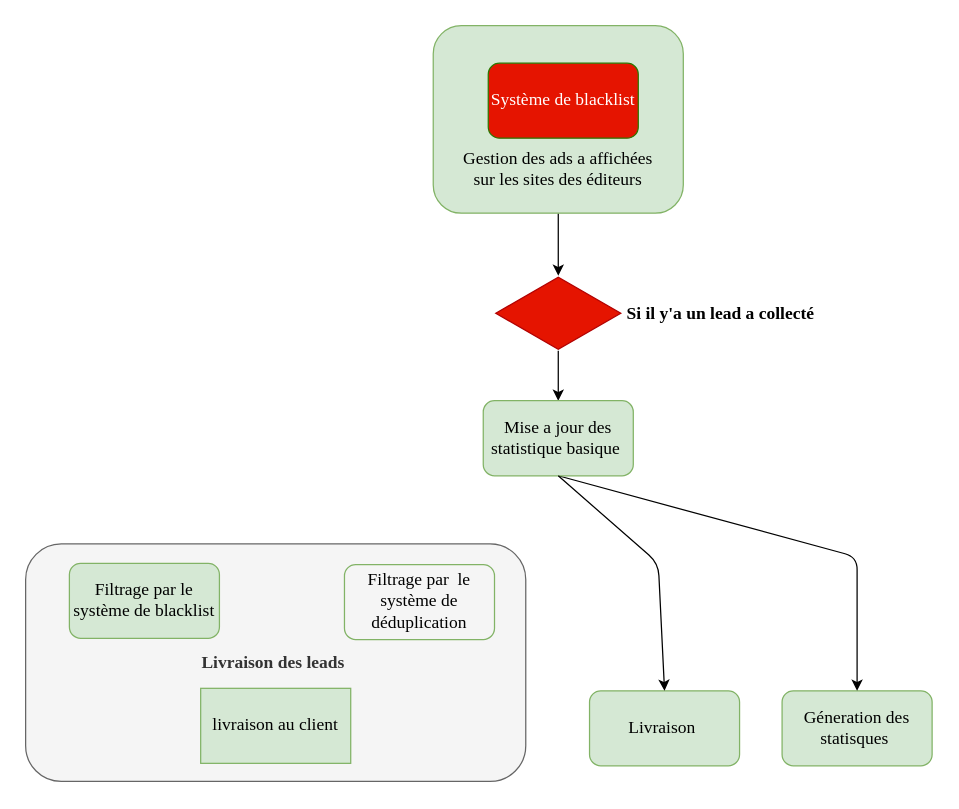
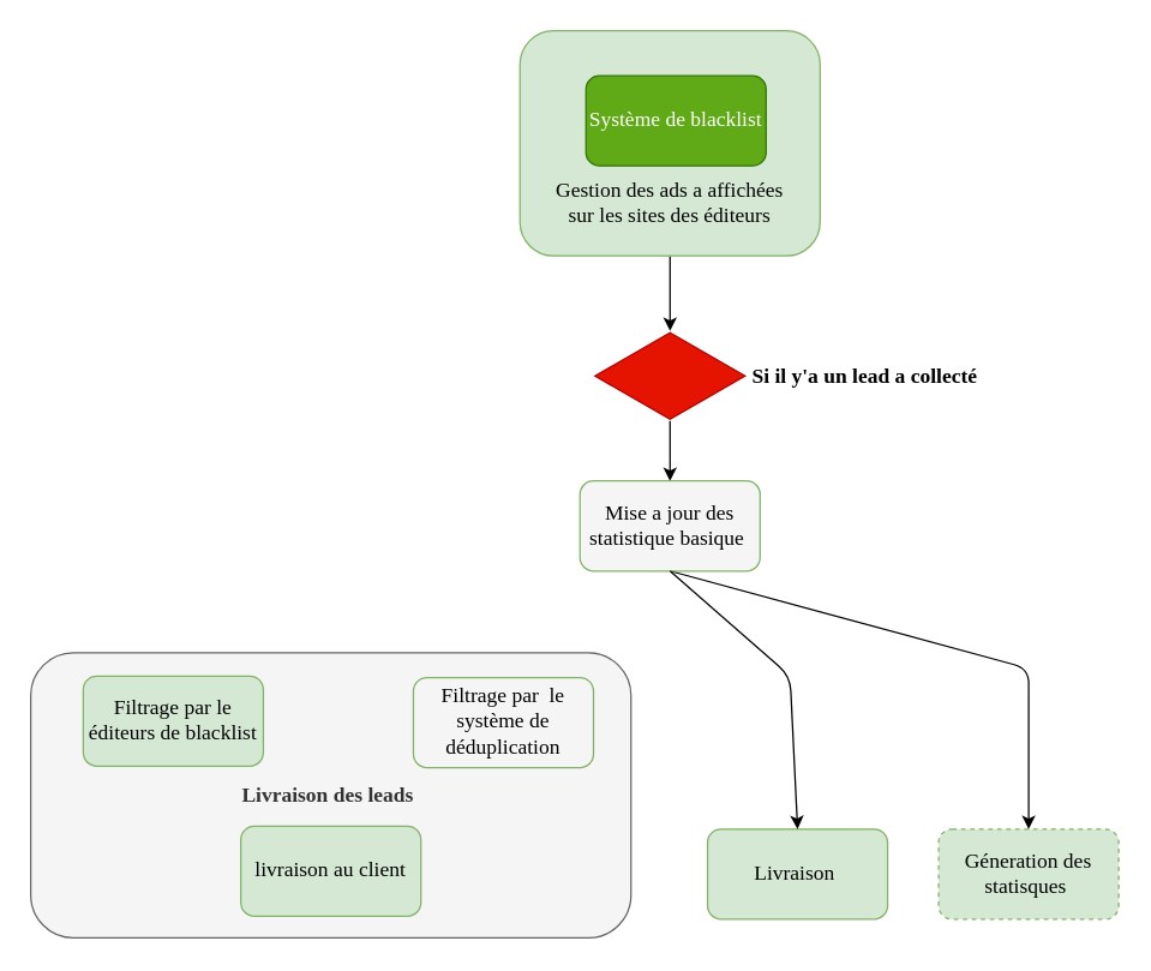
  <mxCell id="0" />
  <mxCell id="1" parent="0" />
  <mxCell id="2" value="" style="edgeStyle=orthogonalEdgeStyle;rounded=0;orthogonalLoop=1;jettySize=auto;html=1;" edge="1" parent="1" source="3" target="10"><mxGeometry relative="1" as="geometry" /></mxCell>
  <mxCell id="3" value="" style="rounded=1;whiteSpace=wrap;html=1;fontFamily=Times New Roman;fontStyle=0;fontSize=14;fillColor=#d5e8d4;strokeColor=#82b366;" parent="1" vertex="1"><mxGeometry x="346" y="20" width="200" height="150" as="geometry" /></mxCell>
- <mxCell id="4" value="Géneration des statisques&amp;nbsp;" style="rounded=1;whiteSpace=wrap;html=1;fontFamily=Times New Roman;fontStyle=0;fontSize=14;fillColor=#d5e8d4;strokeColor=#82b366;" parent="1" vertex="1"><mxGeometry x="625" y="552" width="120" height="60" as="geometry" /></mxCell>
+ <mxCell id="4" value="Géneration des statisques&amp;nbsp;" style="rounded=1;whiteSpace=wrap;html=1;fontFamily=Times New Roman;fontStyle=0;fontSize=14;fillColor=#d5e8d4;strokeColor=#82b366;dashed=1;" parent="1" vertex="1"><mxGeometry x="625" y="552" width="120" height="60" as="geometry" /></mxCell>
  <mxCell id="5" value="" style="endArrow=classic;html=1;entryX=0.5;entryY=0;entryDx=0;entryDy=0;fontFamily=Times New Roman;fontStyle=0;fontSize=14;exitX=0.5;exitY=1;exitDx=0;exitDy=0;" parent="1" target="4" edge="1"><mxGeometry width="50" height="50" relative="1" as="geometry"><mxPoint x="446" y="380" as="sourcePoint" /><mxPoint x="635" y="260" as="targetPoint" /><Array as="points"><mxPoint x="685" y="445" /></Array></mxGeometry></mxCell>
  <mxCell id="6" value="&lt;span style=&quot;font-family: &amp;#34;times new roman&amp;#34; ; font-size: 14px&quot;&gt;Gestion des ads a affichées&lt;br&gt;sur les sites des éditeurs&lt;br&gt;&lt;/span&gt;" style="text;html=1;strokeColor=none;fillColor=none;align=center;verticalAlign=middle;whiteSpace=wrap;rounded=0;" vertex="1" parent="1"><mxGeometry x="361" y="125" width="170" height="20" as="geometry" /></mxCell>
- <mxCell id="7" value="Système de blacklist" style="rounded=1;whiteSpace=wrap;html=1;fontFamily=Times New Roman;fontStyle=0;fontSize=14;fillColor=#e51400;strokeColor=#2D7600;fontColor=#ffffff;" vertex="1" parent="1"><mxGeometry x="390" y="50" width="120" height="60" as="geometry" /></mxCell>
+ <mxCell id="7" value="Système de blacklist" style="rounded=1;whiteSpace=wrap;html=1;fontFamily=Times New Roman;fontStyle=0;fontSize=14;fillColor=#60a917;strokeColor=#2D7600;fontColor=#ffffff;" vertex="1" parent="1"><mxGeometry x="390" y="50" width="120" height="60" as="geometry" /></mxCell>
  <mxCell id="8" value="" style="edgeStyle=orthogonalEdgeStyle;rounded=0;orthogonalLoop=1;jettySize=auto;html=1;" edge="1" parent="1" source="10"><mxGeometry relative="1" as="geometry" /></mxCell>
  <mxCell id="9" value="" style="edgeStyle=orthogonalEdgeStyle;rounded=0;orthogonalLoop=1;jettySize=auto;html=1;" edge="1" parent="1" source="10" target="12"><mxGeometry relative="1" as="geometry" /></mxCell>
  <mxCell id="10" value="" style="html=1;whiteSpace=wrap;aspect=fixed;shape=isoRectangle;fillColor=#e51400;strokeColor=#B20000;fontColor=#ffffff;" vertex="1" parent="1"><mxGeometry x="396" y="220" width="100" height="60" as="geometry" /></mxCell>
  <mxCell id="11" value="&lt;b&gt;Si il y'a un lead a collecté&lt;/b&gt;" style="text;html=1;resizable=0;points=[];autosize=1;align=left;verticalAlign=top;spacingTop=-4;fontSize=14;fontFamily=Times New Roman;" vertex="1" parent="1"><mxGeometry x="498.5" y="240" width="170" height="20" as="geometry" /></mxCell>
- <mxCell id="12" value="Mise a jour des statistique basique&amp;nbsp;" style="rounded=1;whiteSpace=wrap;html=1;fontFamily=Times New Roman;fontStyle=0;fontSize=14;fillColor=#d5e8d4;strokeColor=#82b366;" vertex="1" parent="1"><mxGeometry x="386" y="320" width="120" height="60" as="geometry" /></mxCell>
+ <mxCell id="12" value="Mise a jour des statistique basique&amp;nbsp;" style="rounded=1;whiteSpace=wrap;html=1;fontFamily=Times New Roman;fontStyle=0;fontSize=14;fillColor=#f5f5f5;strokeColor=#82b366;" vertex="1" parent="1"><mxGeometry x="386" y="320" width="120" height="60" as="geometry" /></mxCell>
  <mxCell id="13" value="&lt;h3 style=&quot;font-size: 14px;&quot;&gt;Livraison des leads&amp;nbsp;&lt;/h3&gt;" style="rounded=1;whiteSpace=wrap;html=1;fontFamily=Times New Roman;fontStyle=0;fontSize=14;fillColor=#f5f5f5;strokeColor=#666666;fontColor=#333333;" vertex="1" parent="1"><mxGeometry x="20" y="434.5" width="400" height="190" as="geometry" /></mxCell>
- <mxCell id="14" value="Filtrage par le système de blacklist" style="rounded=1;whiteSpace=wrap;html=1;fontFamily=Times New Roman;fontStyle=0;fontSize=14;fillColor=#d5e8d4;strokeColor=#82b366;" vertex="1" parent="1"><mxGeometry x="55" y="450" width="120" height="60" as="geometry" /></mxCell>
+ <mxCell id="14" value="Filtrage par le éditeurs de blacklist" style="rounded=1;whiteSpace=wrap;html=1;fontFamily=Times New Roman;fontStyle=0;fontSize=14;fillColor=#d5e8d4;strokeColor=#82b366;" vertex="1" parent="1"><mxGeometry x="55" y="450" width="120" height="60" as="geometry" /></mxCell>
  <mxCell id="15" value="Filtrage par&amp;nbsp; le système de déduplication" style="rounded=1;whiteSpace=wrap;html=1;fontFamily=Times New Roman;fontStyle=0;fontSize=14;fillColor=#f5f5f5;strokeColor=#82b366;" vertex="1" parent="1"><mxGeometry x="275" y="451" width="120" height="60" as="geometry" /></mxCell>
- <mxCell id="16" value="livraison au client" style="whiteSpace=wrap;html=1;fontFamily=Times New Roman;fontStyle=0;fontSize=14;fillColor=#d5e8d4;strokeColor=#82b366;rounded=0;" vertex="1" parent="1"><mxGeometry x="160" y="550" width="120" height="60" as="geometry" /></mxCell>
+ <mxCell id="16" value="livraison au client" style="rounded=1;whiteSpace=wrap;html=1;fontFamily=Times New Roman;fontStyle=0;fontSize=14;fillColor=#d5e8d4;strokeColor=#82b366;" vertex="1" parent="1"><mxGeometry x="160" y="550" width="120" height="60" as="geometry" /></mxCell>
  <mxCell id="17" value="Livraison&amp;nbsp;" style="rounded=1;whiteSpace=wrap;html=1;fontFamily=Times New Roman;fontStyle=0;fontSize=14;fillColor=#d5e8d4;strokeColor=#82b366;" vertex="1" parent="1"><mxGeometry x="471" y="552" width="120" height="60" as="geometry" /></mxCell>
  <mxCell id="18" value="" style="endArrow=classic;html=1;entryX=0.5;entryY=0;entryDx=0;entryDy=0;" edge="1" parent="1" target="17"><mxGeometry width="50" height="50" relative="1" as="geometry"><mxPoint x="446" y="380" as="sourcePoint" /><mxPoint x="66" y="650" as="targetPoint" /><Array as="points"><mxPoint x="526" y="450" /></Array></mxGeometry></mxCell>
